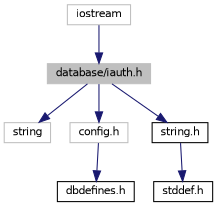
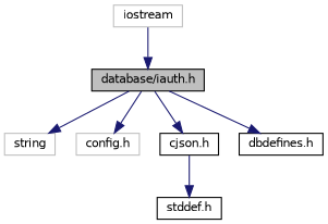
  digraph {
    node [color=black fillcolor=white fontname=Helvetica fontsize=10 shape=record style=filled]
    edge [color=midnightblue fontname=Helvetica fontsize=10 labelfontname=Helvetica labelfontsize=10 style=solid]
-   n1 [color=grey75 fillcolor=grey75 fontcolor=black height=0.2 label="database/iauth.h" width=0.4]
+   n1 [fillcolor=grey75 fontcolor=black height=0.2 label="database/iauth.h" width=0.4]
    n2 [color=grey75 height=0.2 label=string width=0.4]
    n3 [color=grey75 height=0.2 label="config.h" width=0.4]
-   n4 [height=0.2 label="string.h" width=0.4]
+   n4 [height=0.2 label="cjson.h" width=0.4]
    n5 [color=grey75 height=0.2 label=iostream width=0.4]
    n6 [height=0.2 label="dbdefines.h" width=0.4]
    n7 [height=0.2 label="stddef.h" width=0.4]
    n1 -> n2
    n1 -> n3
    n1 -> n4
-   n3 -> n6
+   n1 -> n6
    n4 -> n7
    n5 -> n1
  }
